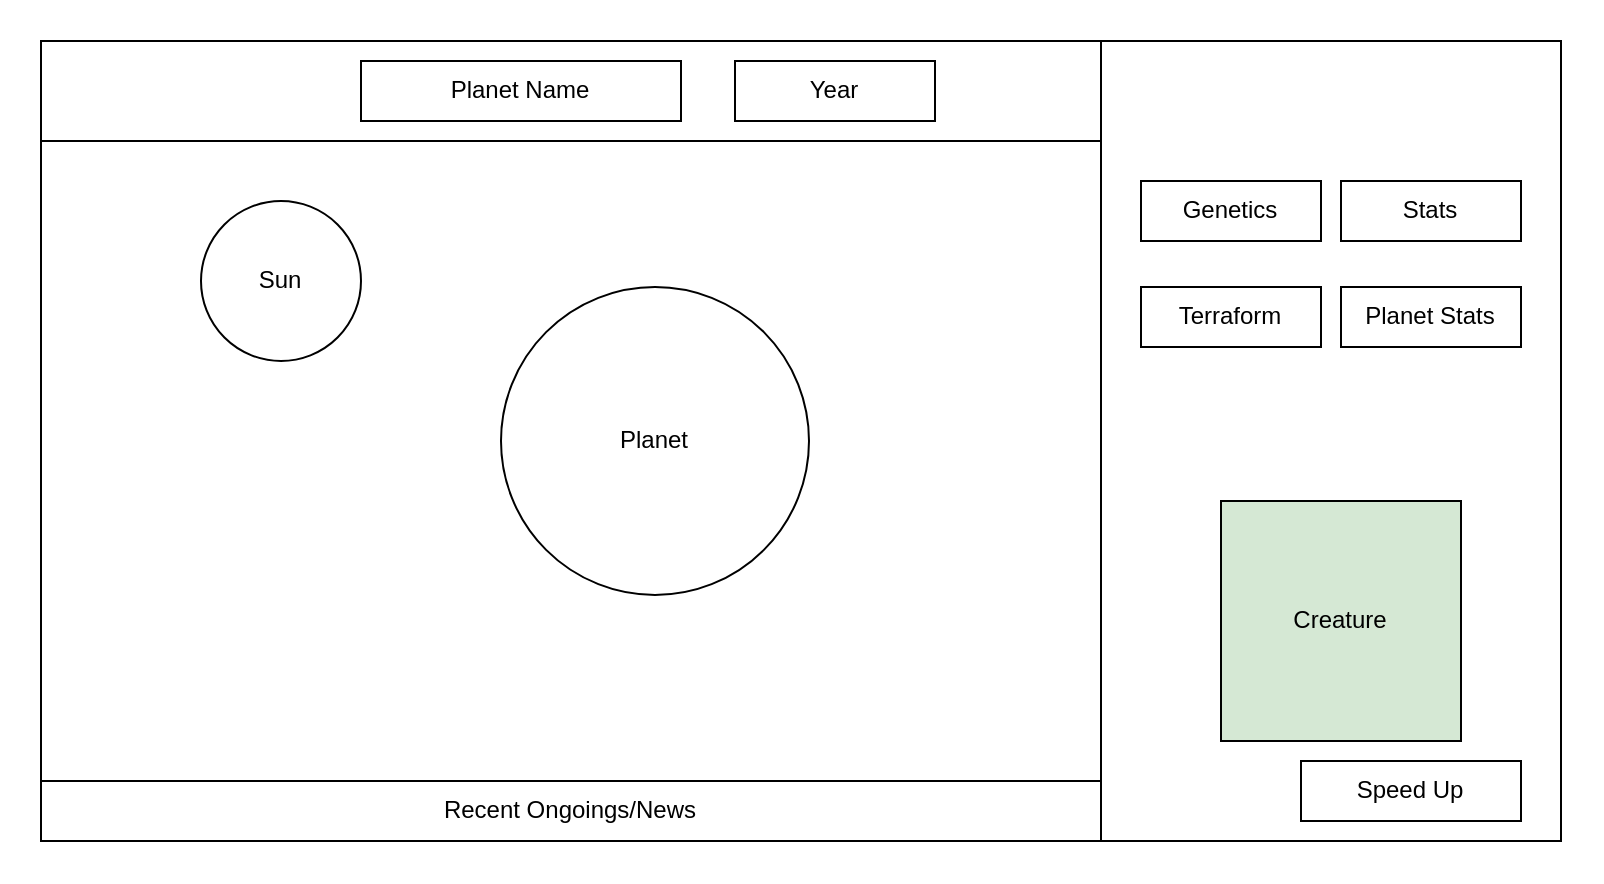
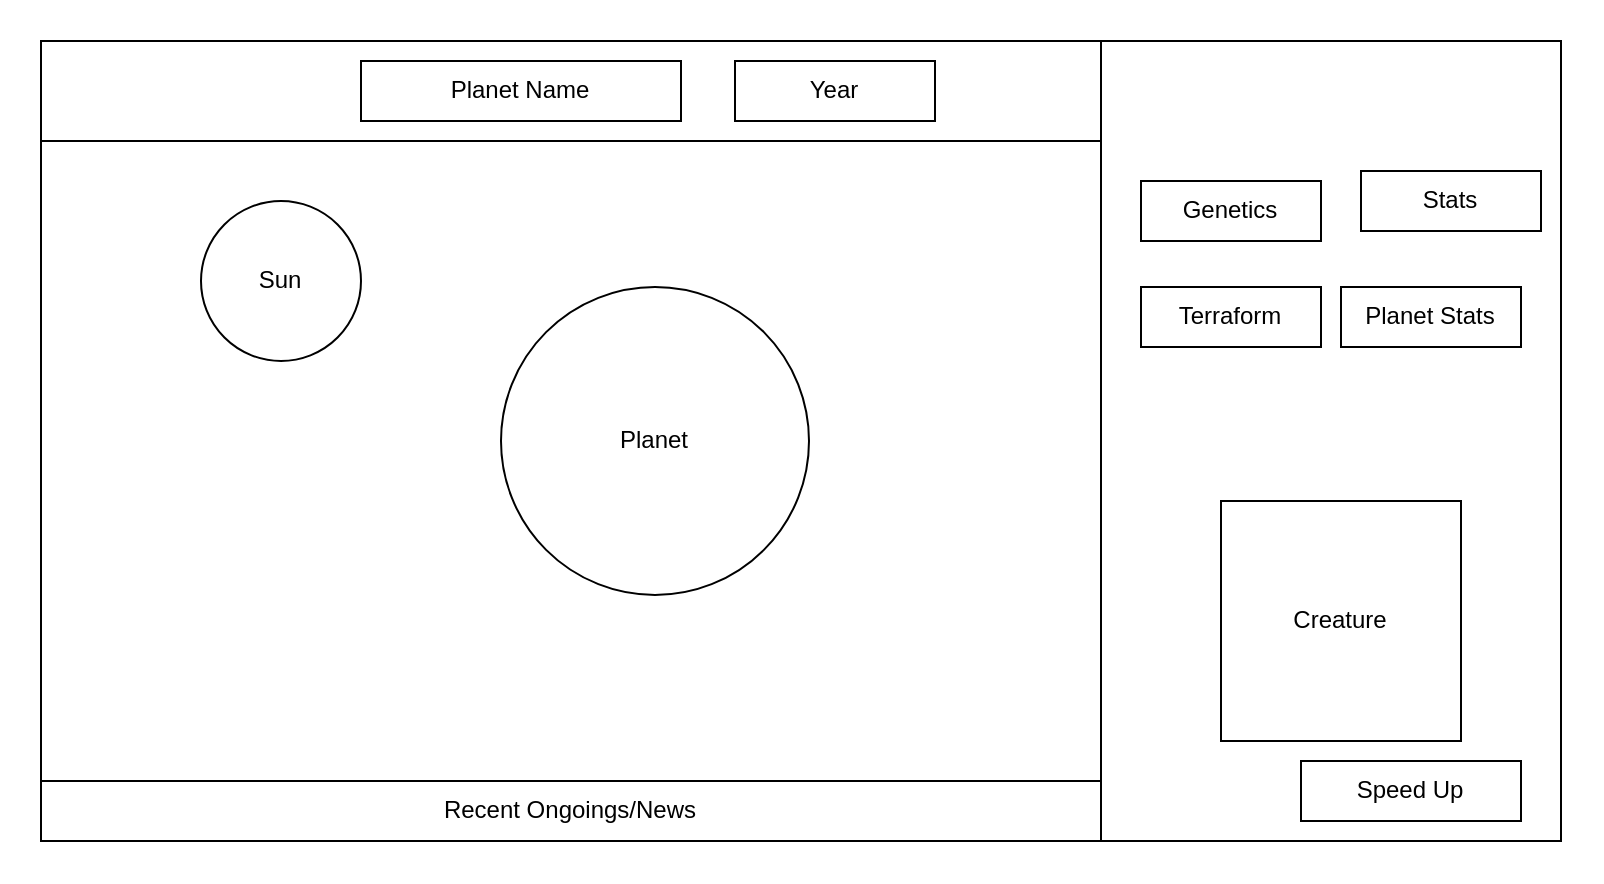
  <mxCell id="0" />
  <mxCell id="1" parent="0" />
  <mxCell id="2" value="" style="rounded=0;whiteSpace=wrap;html=1;" vertex="1" parent="1"><mxGeometry x="20" y="20" width="760" height="400" as="geometry" /></mxCell>
  <mxCell id="3" value="Planet" style="ellipse;whiteSpace=wrap;html=1;aspect=fixed;" vertex="1" parent="1"><mxGeometry x="250" y="143" width="154" height="154" as="geometry" /></mxCell>
  <mxCell id="4" value="Sun" style="ellipse;whiteSpace=wrap;html=1;aspect=fixed;" vertex="1" parent="1"><mxGeometry x="100" y="100" width="80" height="80" as="geometry" /></mxCell>
  <mxCell id="5" value="" style="rounded=0;whiteSpace=wrap;html=1;" vertex="1" parent="1"><mxGeometry x="20" y="20" width="760" height="50" as="geometry" /></mxCell>
  <mxCell id="6" value="" style="rounded=0;whiteSpace=wrap;html=1;" vertex="1" parent="1"><mxGeometry x="550" y="20" width="230" height="400" as="geometry" /></mxCell>
  <mxCell id="7" value="Planet Name" style="rounded=0;whiteSpace=wrap;html=1;" vertex="1" parent="1"><mxGeometry x="180" y="30" width="160" height="30" as="geometry" /></mxCell>
  <mxCell id="8" value="Speed Up" style="rounded=0;whiteSpace=wrap;html=1;" vertex="1" parent="1"><mxGeometry x="650" y="380" width="110" height="30" as="geometry" /></mxCell>
  <mxCell id="9" value="Year" style="rounded=0;whiteSpace=wrap;html=1;" vertex="1" parent="1"><mxGeometry x="367" y="30" width="100" height="30" as="geometry" /></mxCell>
- <mxCell id="10" value="Creature" style="whiteSpace=wrap;html=1;aspect=fixed;fillColor=#d5e8d4;" vertex="1" parent="1"><mxGeometry x="610" y="250" width="120" height="120" as="geometry" /></mxCell>
+ <mxCell id="10" value="Creature" style="whiteSpace=wrap;html=1;aspect=fixed;" vertex="1" parent="1"><mxGeometry x="610" y="250" width="120" height="120" as="geometry" /></mxCell>
  <mxCell id="11" value="Genetics" style="rounded=0;whiteSpace=wrap;html=1;" vertex="1" parent="1"><mxGeometry x="570" y="90" width="90" height="30" as="geometry" /></mxCell>
- <mxCell id="12" value="Stats" style="rounded=0;whiteSpace=wrap;html=1;" vertex="1" parent="1"><mxGeometry x="670" y="90" width="90" height="30" as="geometry" /></mxCell>
+ <mxCell id="12" value="Stats" style="rounded=0;whiteSpace=wrap;html=1;" vertex="1" parent="1"><mxGeometry x="680" y="85" width="90" height="30" as="geometry" /></mxCell>
  <mxCell id="13" value="Terraform" style="rounded=0;whiteSpace=wrap;html=1;" vertex="1" parent="1"><mxGeometry x="570" y="143" width="90" height="30" as="geometry" /></mxCell>
  <mxCell id="14" value="Planet Stats" style="rounded=0;whiteSpace=wrap;html=1;" vertex="1" parent="1"><mxGeometry x="670" y="143" width="90" height="30" as="geometry" /></mxCell>
  <mxCell id="15" value="Recent Ongoings/News" style="rounded=0;whiteSpace=wrap;html=1;" vertex="1" parent="1"><mxGeometry x="20" y="390" width="530" height="30" as="geometry" /></mxCell>
